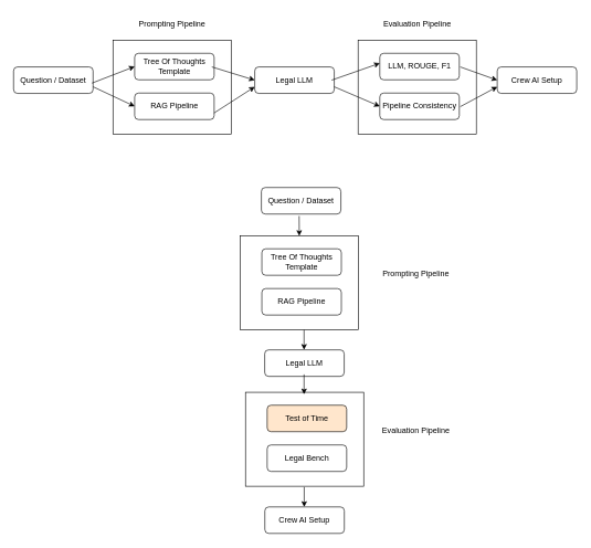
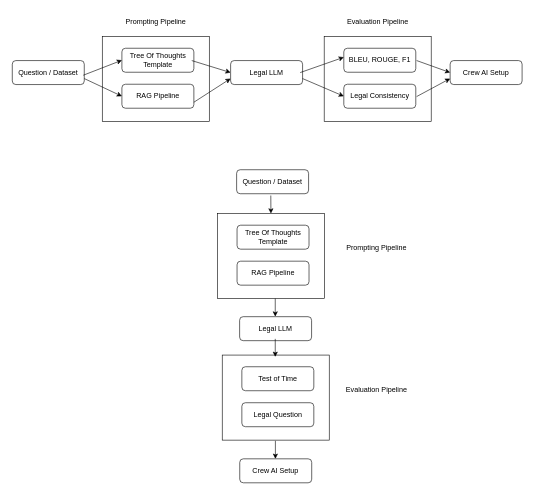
  <mxCell id="0" />
  <mxCell id="1" parent="0" />
  <mxCell id="2" value="" style="group" parent="1" vertex="1" connectable="0"><mxGeometry x="20" y="20" width="850" height="181.815" as="geometry" /></mxCell>
  <mxCell id="3" value="Question / Dataset" style="rounded=1;whiteSpace=wrap;html=1;fontSize=12;glass=0;strokeWidth=1;shadow=0;" parent="2" vertex="1"><mxGeometry y="80" width="120" height="40" as="geometry" /></mxCell>
  <mxCell id="4" value="Legal LLM" style="rounded=1;whiteSpace=wrap;html=1;fontSize=12;glass=0;strokeWidth=1;shadow=0;" parent="2" vertex="1"><mxGeometry x="364" y="80" width="120" height="40" as="geometry" /></mxCell>
  <mxCell id="5" value="Crew AI Setup" style="rounded=1;whiteSpace=wrap;html=1;fontSize=12;glass=0;strokeWidth=1;shadow=0;" parent="2" vertex="1"><mxGeometry x="730" y="80" width="120" height="40" as="geometry" /></mxCell>
  <mxCell id="6" value="" style="group" parent="2" vertex="1" connectable="0"><mxGeometry x="150.005" y="40.005" width="178.42" height="141.81" as="geometry" /></mxCell>
  <mxCell id="7" value="" style="rounded=0;whiteSpace=wrap;html=1;rotation=-90;" parent="6" vertex="1"><mxGeometry x="18.305" y="-18.305" width="141.81" height="178.42" as="geometry" /></mxCell>
  <mxCell id="8" value="Tree Of Thoughts Template" style="rounded=1;whiteSpace=wrap;html=1;fontSize=12;glass=0;strokeWidth=1;shadow=0;" parent="6" vertex="1"><mxGeometry x="32.725" y="19.465" width="120" height="40" as="geometry" /></mxCell>
  <mxCell id="9" value="RAG Pipeline" style="rounded=1;whiteSpace=wrap;html=1;fontSize=12;glass=0;strokeWidth=1;shadow=0;" parent="6" vertex="1"><mxGeometry x="32.725" y="79.465" width="120" height="40" as="geometry" /></mxCell>
  <mxCell id="10" value="" style="endArrow=classic;html=1;rounded=0;entryX=0;entryY=0.5;entryDx=0;entryDy=0;" parent="6" target="8" edge="1"><mxGeometry width="50" height="50" relative="1" as="geometry"><mxPoint x="-31.695" y="64.465" as="sourcePoint" /><mxPoint x="18.305" y="14.465" as="targetPoint" /></mxGeometry></mxCell>
  <mxCell id="11" value="" style="endArrow=classic;html=1;rounded=0;entryX=0;entryY=0.75;entryDx=0;entryDy=0;" parent="6" target="4" edge="1"><mxGeometry width="50" height="50" relative="1" as="geometry"><mxPoint x="152.725" y="109.465" as="sourcePoint" /><mxPoint x="202.725" y="59.465" as="targetPoint" /></mxGeometry></mxCell>
  <mxCell id="12" value="" style="group" parent="2" vertex="1" connectable="0"><mxGeometry x="520.005" y="40.005" width="178.42" height="141.81" as="geometry" /></mxCell>
  <mxCell id="13" value="" style="rounded=0;whiteSpace=wrap;html=1;rotation=-90;" parent="12" vertex="1"><mxGeometry x="18.305" y="-18.305" width="141.81" height="178.42" as="geometry" /></mxCell>
- <mxCell id="14" value="LLM, ROUGE, F1" style="rounded=1;whiteSpace=wrap;html=1;fontSize=12;glass=0;strokeWidth=1;shadow=0;" parent="12" vertex="1"><mxGeometry x="32.725" y="19.465" width="120" height="40" as="geometry" /></mxCell>
- <mxCell id="15" value="Pipeline Consistency" style="rounded=1;whiteSpace=wrap;html=1;fontSize=12;glass=0;strokeWidth=1;shadow=0;" parent="12" vertex="1"><mxGeometry x="32.725" y="79.465" width="120" height="40" as="geometry" /></mxCell>
+ <mxCell id="14" value="BLEU, ROUGE, F1" style="rounded=1;whiteSpace=wrap;html=1;fontSize=12;glass=0;strokeWidth=1;shadow=0;" parent="12" vertex="1"><mxGeometry x="32.725" y="19.465" width="120" height="40" as="geometry" /></mxCell>
+ <mxCell id="15" value="Legal Consistency" style="rounded=1;whiteSpace=wrap;html=1;fontSize=12;glass=0;strokeWidth=1;shadow=0;" parent="12" vertex="1"><mxGeometry x="32.725" y="79.465" width="120" height="40" as="geometry" /></mxCell>
  <mxCell id="16" value="" style="endArrow=classic;html=1;rounded=0;entryX=0;entryY=0.5;entryDx=0;entryDy=0;" parent="12" edge="1"><mxGeometry width="50" height="50" relative="1" as="geometry"><mxPoint x="-40.005" y="59.995" as="sourcePoint" /><mxPoint x="32.725" y="34.465" as="targetPoint" /></mxGeometry></mxCell>
  <mxCell id="17" value="Prompting Pipeline" style="text;html=1;align=center;verticalAlign=middle;resizable=0;points=[];autosize=1;strokeColor=none;fillColor=none;" parent="2" vertex="1"><mxGeometry x="179.21" width="120" height="30" as="geometry" /></mxCell>
  <mxCell id="18" value="Evaluation Pipeline" style="text;html=1;align=center;verticalAlign=middle;resizable=0;points=[];autosize=1;strokeColor=none;fillColor=none;" parent="2" vertex="1"><mxGeometry x="544.21" width="130" height="30" as="geometry" /></mxCell>
  <mxCell id="19" value="" style="endArrow=classic;html=1;rounded=0;entryX=0;entryY=0.5;entryDx=0;entryDy=0;exitX=1;exitY=0.75;exitDx=0;exitDy=0;" parent="2" source="3" target="9" edge="1"><mxGeometry width="50" height="50" relative="1" as="geometry"><mxPoint x="120" y="100" as="sourcePoint" /><mxPoint x="170" y="50" as="targetPoint" /></mxGeometry></mxCell>
  <mxCell id="20" value="" style="endArrow=classic;html=1;rounded=0;entryX=0;entryY=0.5;entryDx=0;entryDy=0;" parent="2" target="4" edge="1"><mxGeometry width="50" height="50" relative="1" as="geometry"><mxPoint x="299.21" y="80" as="sourcePoint" /><mxPoint x="349.21" y="30" as="targetPoint" /></mxGeometry></mxCell>
  <mxCell id="21" value="" style="endArrow=classic;html=1;rounded=0;entryX=0;entryY=0.5;entryDx=0;entryDy=0;exitX=1;exitY=0.75;exitDx=0;exitDy=0;" parent="2" source="4" target="15" edge="1"><mxGeometry width="50" height="50" relative="1" as="geometry"><mxPoint x="488.31" y="109.47" as="sourcePoint" /><mxPoint x="538.31" y="59.47" as="targetPoint" /></mxGeometry></mxCell>
  <mxCell id="22" value="" style="endArrow=classic;html=1;rounded=0;entryX=0;entryY=0.5;entryDx=0;entryDy=0;" parent="2" target="5" edge="1"><mxGeometry width="50" height="50" relative="1" as="geometry"><mxPoint x="674.21" y="80" as="sourcePoint" /><mxPoint x="724.21" y="30" as="targetPoint" /></mxGeometry></mxCell>
  <mxCell id="23" value="" style="endArrow=classic;html=1;rounded=0;entryX=0;entryY=0.75;entryDx=0;entryDy=0;" parent="2" target="5" edge="1"><mxGeometry width="50" height="50" relative="1" as="geometry"><mxPoint x="674.21" y="140" as="sourcePoint" /><mxPoint x="724.21" y="90" as="targetPoint" /></mxGeometry></mxCell>
  <mxCell id="24" value="Prompting Pipeline" style="text;html=1;align=center;verticalAlign=middle;resizable=0;points=[];autosize=1;strokeColor=none;fillColor=none;" parent="1" vertex="1"><mxGeometry x="567" y="398" width="120" height="30" as="geometry" /></mxCell>
  <mxCell id="25" value="" style="group" parent="1" vertex="1" connectable="0"><mxGeometry x="362.005" y="282" width="186.42" height="522" as="geometry" /></mxCell>
  <mxCell id="26" value="Question / Dataset" style="rounded=1;whiteSpace=wrap;html=1;fontSize=12;glass=0;strokeWidth=1;shadow=0;" parent="25" vertex="1"><mxGeometry x="31.995" width="120" height="40" as="geometry" /></mxCell>
  <mxCell id="27" value="" style="group" parent="25" vertex="1" connectable="0"><mxGeometry y="73.005" width="178.42" height="141.81" as="geometry" /></mxCell>
  <mxCell id="28" value="" style="rounded=0;whiteSpace=wrap;html=1;rotation=-90;" parent="27" vertex="1"><mxGeometry x="18.305" y="-18.305" width="141.81" height="178.42" as="geometry" /></mxCell>
  <mxCell id="29" value="Tree Of Thoughts Template" style="rounded=1;whiteSpace=wrap;html=1;fontSize=12;glass=0;strokeWidth=1;shadow=0;" parent="27" vertex="1"><mxGeometry x="32.725" y="19.465" width="120" height="40" as="geometry" /></mxCell>
  <mxCell id="30" value="RAG Pipeline" style="rounded=1;whiteSpace=wrap;html=1;fontSize=12;glass=0;strokeWidth=1;shadow=0;" parent="27" vertex="1"><mxGeometry x="32.725" y="79.465" width="120" height="40" as="geometry" /></mxCell>
  <mxCell id="31" value="" style="endArrow=classic;html=1;rounded=0;entryX=1;entryY=0.5;entryDx=0;entryDy=0;" parent="25" target="28" edge="1"><mxGeometry width="50" height="50" relative="1" as="geometry"><mxPoint x="88.995" y="43" as="sourcePoint" /><mxPoint x="138.995" y="-7" as="targetPoint" /></mxGeometry></mxCell>
  <mxCell id="32" value="Legal LLM" style="rounded=1;whiteSpace=wrap;html=1;fontSize=12;glass=0;strokeWidth=1;shadow=0;" parent="25" vertex="1"><mxGeometry x="36.995" y="245" width="120" height="40" as="geometry" /></mxCell>
  <mxCell id="33" value="" style="endArrow=classic;html=1;rounded=0;entryX=1;entryY=0.5;entryDx=0;entryDy=0;" parent="25" edge="1"><mxGeometry width="50" height="50" relative="1" as="geometry"><mxPoint x="96.435" y="214.81" as="sourcePoint" /><mxPoint x="96.435" y="244.81" as="targetPoint" /></mxGeometry></mxCell>
  <mxCell id="34" value="" style="group" parent="25" vertex="1" connectable="0"><mxGeometry x="8.0" y="309.005" width="178.42" height="141.81" as="geometry" /></mxCell>
  <mxCell id="35" value="" style="rounded=0;whiteSpace=wrap;html=1;rotation=-90;" parent="34" vertex="1"><mxGeometry x="18.305" y="-18.305" width="141.81" height="178.42" as="geometry" /></mxCell>
- <mxCell id="36" value="Test of Time" style="rounded=1;whiteSpace=wrap;html=1;fontSize=12;glass=0;strokeWidth=1;shadow=0;fillColor=#ffe6cc;" parent="34" vertex="1"><mxGeometry x="32.725" y="19.465" width="120" height="40" as="geometry" /></mxCell>
- <mxCell id="37" value="Legal Bench" style="rounded=1;whiteSpace=wrap;html=1;fontSize=12;glass=0;strokeWidth=1;shadow=0;" parent="34" vertex="1"><mxGeometry x="32.725" y="79.465" width="120" height="40" as="geometry" /></mxCell>
+ <mxCell id="36" value="Test of Time" style="rounded=1;whiteSpace=wrap;html=1;fontSize=12;glass=0;strokeWidth=1;shadow=0;" parent="34" vertex="1"><mxGeometry x="32.725" y="19.465" width="120" height="40" as="geometry" /></mxCell>
+ <mxCell id="37" value="Legal Question" style="rounded=1;whiteSpace=wrap;html=1;fontSize=12;glass=0;strokeWidth=1;shadow=0;" parent="34" vertex="1"><mxGeometry x="32.725" y="79.465" width="120" height="40" as="geometry" /></mxCell>
  <mxCell id="38" value="Crew AI Setup" style="rounded=1;whiteSpace=wrap;html=1;fontSize=12;glass=0;strokeWidth=1;shadow=0;" parent="25" vertex="1"><mxGeometry x="37.215" y="482" width="120" height="40" as="geometry" /></mxCell>
  <mxCell id="39" value="" style="endArrow=classic;html=1;rounded=0;entryX=1;entryY=0.5;entryDx=0;entryDy=0;" parent="25" edge="1"><mxGeometry width="50" height="50" relative="1" as="geometry"><mxPoint x="96.435" y="282" as="sourcePoint" /><mxPoint x="96.435" y="312" as="targetPoint" /></mxGeometry></mxCell>
  <mxCell id="40" value="" style="endArrow=classic;html=1;rounded=0;entryX=1;entryY=0.5;entryDx=0;entryDy=0;" parent="25" edge="1"><mxGeometry width="50" height="50" relative="1" as="geometry"><mxPoint x="96.655" y="452" as="sourcePoint" /><mxPoint x="96.655" y="482" as="targetPoint" /></mxGeometry></mxCell>
  <mxCell id="41" value="Evaluation Pipeline" style="text;html=1;align=center;verticalAlign=middle;resizable=0;points=[];autosize=1;strokeColor=none;fillColor=none;" parent="1" vertex="1"><mxGeometry x="567" y="636" width="120" height="26" as="geometry" /></mxCell>
